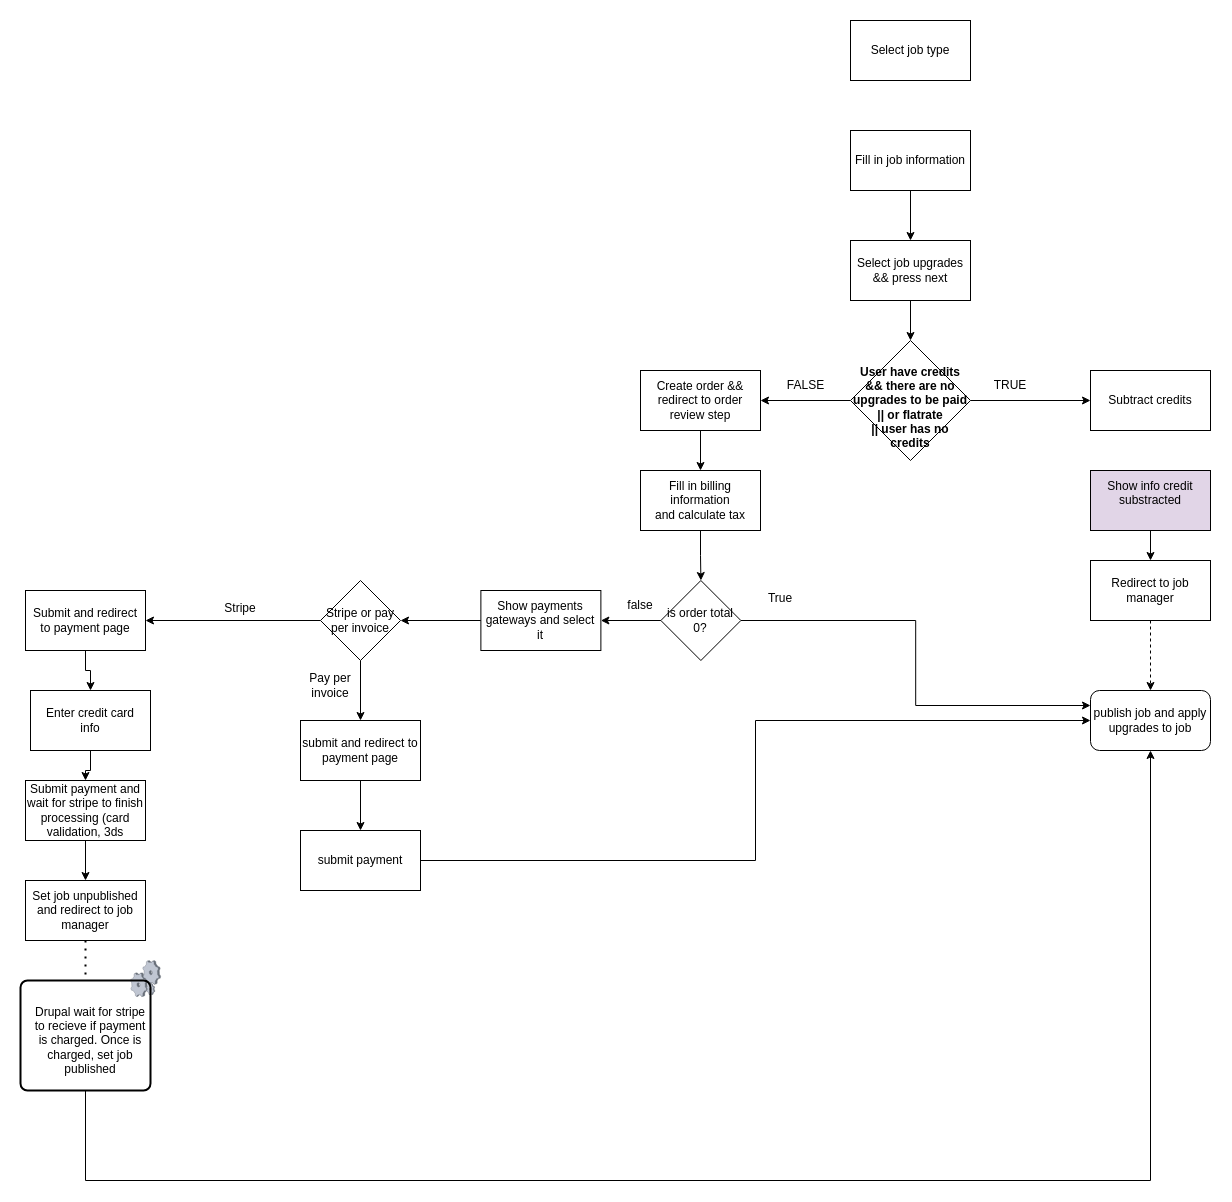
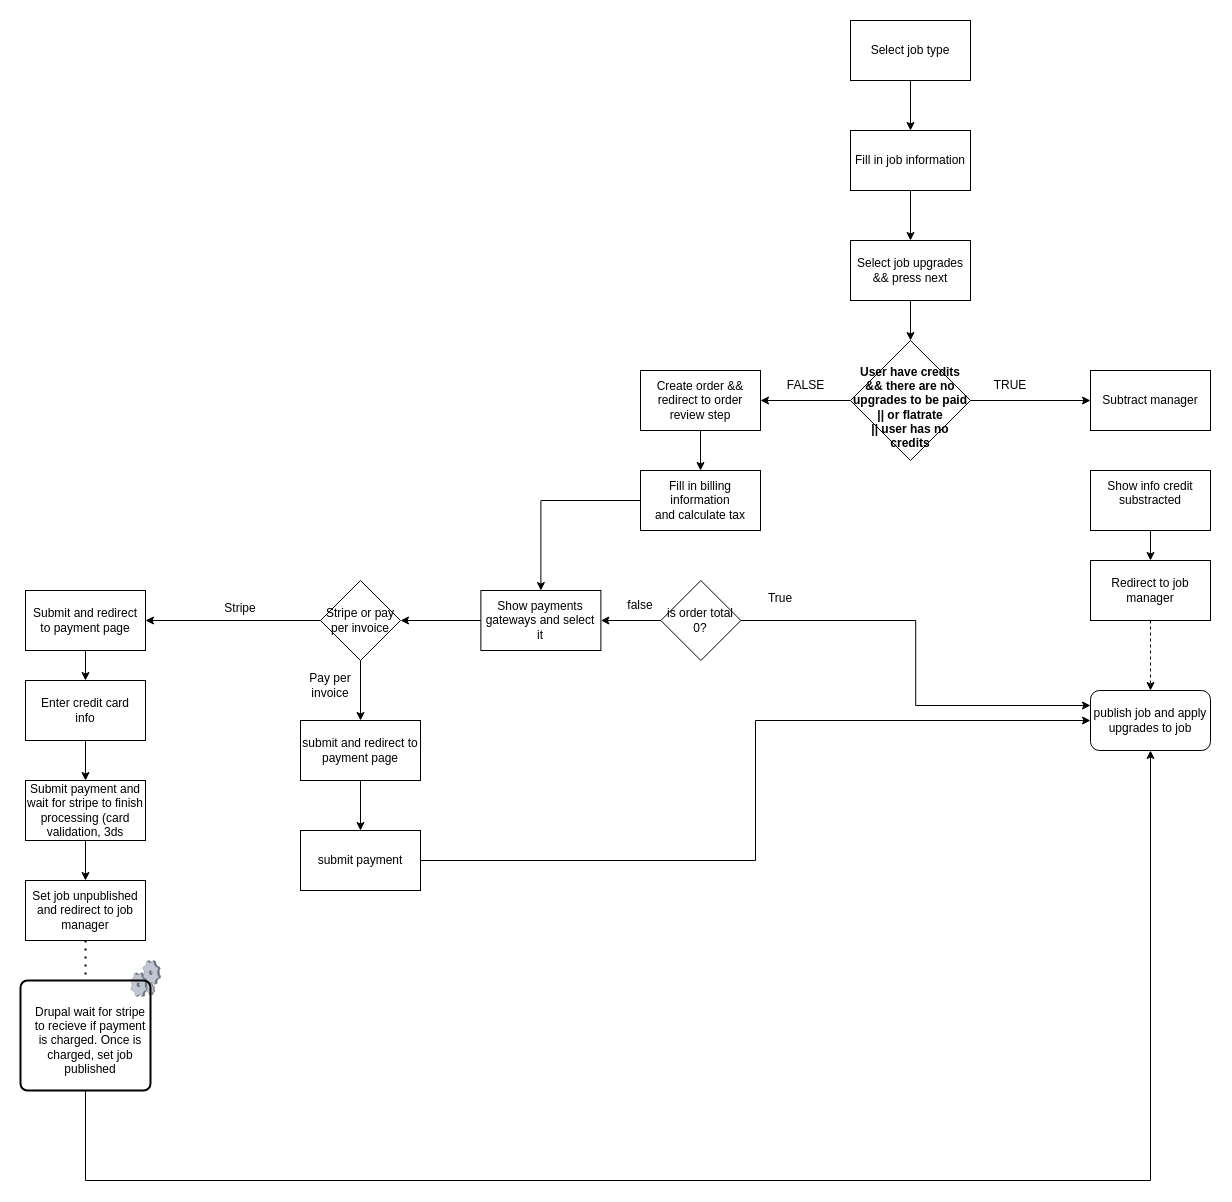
  <mxCell id="0" />
  <mxCell id="1" parent="0" />
+ <mxCell id="2" value="" style="edgeStyle=orthogonalEdgeStyle;rounded=0;orthogonalLoop=1;jettySize=auto;html=1;" edge="1" parent="1" source="3" target="5"><mxGeometry relative="1" as="geometry" /></mxCell>
  <mxCell id="3" value="Select job type" style="rounded=0;whiteSpace=wrap;html=1;" vertex="1" parent="1"><mxGeometry x="850" y="20" width="120" height="60" as="geometry" /></mxCell>
  <mxCell id="4" value="" style="edgeStyle=orthogonalEdgeStyle;rounded=0;orthogonalLoop=1;jettySize=auto;html=1;" edge="1" parent="1" source="5" target="7"><mxGeometry relative="1" as="geometry" /></mxCell>
  <mxCell id="5" value="Fill in job information" style="whiteSpace=wrap;html=1;rounded=0;" vertex="1" parent="1"><mxGeometry x="850" y="130" width="120" height="60" as="geometry" /></mxCell>
  <mxCell id="6" value="" style="edgeStyle=orthogonalEdgeStyle;rounded=0;orthogonalLoop=1;jettySize=auto;html=1;" edge="1" parent="1" source="7" target="10"><mxGeometry relative="1" as="geometry" /></mxCell>
  <mxCell id="7" value="Select job upgrades &amp;amp;&amp;amp; press next" style="whiteSpace=wrap;html=1;rounded=0;" vertex="1" parent="1"><mxGeometry x="850" y="240" width="120" height="60" as="geometry" /></mxCell>
  <mxCell id="8" value="" style="edgeStyle=orthogonalEdgeStyle;rounded=0;orthogonalLoop=1;jettySize=auto;html=1;" edge="1" parent="1" source="10" target="11"><mxGeometry relative="1" as="geometry" /></mxCell>
  <mxCell id="9" value="" style="edgeStyle=orthogonalEdgeStyle;rounded=0;orthogonalLoop=1;jettySize=auto;html=1;" edge="1" parent="1" source="10" target="13"><mxGeometry relative="1" as="geometry" /></mxCell>
  <mxCell id="10" value="&lt;b&gt;&lt;br&gt;User have credits &amp;amp;&amp;amp; there are no upgrades to be paid || or flatrate&lt;br&gt;|| user has no credits&lt;br&gt;&lt;/b&gt;" style="rhombus;whiteSpace=wrap;html=1;rounded=0;" vertex="1" parent="1"><mxGeometry x="850" y="340" width="120" height="120" as="geometry" /></mxCell>
- <mxCell id="11" value="Subtract credits" style="whiteSpace=wrap;html=1;rounded=0;" vertex="1" parent="1"><mxGeometry x="1090" y="370" width="120" height="60" as="geometry" /></mxCell>
+ <mxCell id="11" value="Subtract manager" style="whiteSpace=wrap;html=1;rounded=0;" vertex="1" parent="1"><mxGeometry x="1090" y="370" width="120" height="60" as="geometry" /></mxCell>
  <mxCell id="12" value="" style="edgeStyle=orthogonalEdgeStyle;rounded=0;orthogonalLoop=1;jettySize=auto;html=1;" edge="1" parent="1" source="13" target="15"><mxGeometry relative="1" as="geometry" /></mxCell>
  <mxCell id="13" value="Create order &amp;amp;&amp;amp; redirect to order review step" style="whiteSpace=wrap;html=1;rounded=0;" vertex="1" parent="1"><mxGeometry x="640" y="370" width="120" height="60" as="geometry" /></mxCell>
- <mxCell id="14" value="" style="edgeStyle=orthogonalEdgeStyle;rounded=0;orthogonalLoop=1;jettySize=auto;html=1;" edge="1" parent="1" source="15" target="36"><mxGeometry relative="1" as="geometry" /></mxCell>
+ <mxCell id="14" value="" style="edgeStyle=orthogonalEdgeStyle;rounded=0;orthogonalLoop=1;jettySize=auto;html=1;" edge="1" parent="1" source="15" target="38"><mxGeometry relative="1" as="geometry" /></mxCell>
  <mxCell id="15" value="Fill in billing information&lt;br&gt;and calculate tax" style="whiteSpace=wrap;html=1;rounded=0;" vertex="1" parent="1"><mxGeometry x="640" y="470" width="120" height="60" as="geometry" /></mxCell>
  <mxCell id="16" style="edgeStyle=orthogonalEdgeStyle;rounded=0;orthogonalLoop=1;jettySize=auto;html=1;" edge="1" parent="1" source="17" target="19"><mxGeometry relative="1" as="geometry" /></mxCell>
  <mxCell id="17" value="Submit and redirect&lt;br&gt;to payment page" style="whiteSpace=wrap;html=1;rounded=0;" vertex="1" parent="1"><mxGeometry x="25" y="590" width="120" height="60" as="geometry" /></mxCell>
  <mxCell id="18" value="" style="edgeStyle=orthogonalEdgeStyle;rounded=0;orthogonalLoop=1;jettySize=auto;html=1;" edge="1" parent="1" source="19" target="21"><mxGeometry relative="1" as="geometry" /></mxCell>
- <mxCell id="19" value="Enter credit card &lt;br&gt;info" style="whiteSpace=wrap;html=1;rounded=0;" vertex="1" parent="1"><mxGeometry x="30" y="690" width="120" height="60" as="geometry" /></mxCell>
+ <mxCell id="19" value="Enter credit card &lt;br&gt;info" style="whiteSpace=wrap;html=1;rounded=0;" vertex="1" parent="1"><mxGeometry x="25" y="680" width="120" height="60" as="geometry" /></mxCell>
  <mxCell id="20" value="" style="edgeStyle=orthogonalEdgeStyle;rounded=0;orthogonalLoop=1;jettySize=auto;html=1;startArrow=none;exitX=0.5;exitY=1;exitDx=0;exitDy=0;" edge="1" parent="1" source="21" target="22"><mxGeometry relative="1" as="geometry"><mxPoint x="760.19" y="1310" as="sourcePoint" /><Array as="points"><mxPoint x="85" y="890" /><mxPoint x="80" y="890" /></Array></mxGeometry></mxCell>
  <mxCell id="21" value="Submit payment and&lt;br&gt;wait for stripe to finish&lt;br&gt;processing (card validation, 3ds" style="whiteSpace=wrap;html=1;rounded=0;" vertex="1" parent="1"><mxGeometry x="25" y="780" width="120" height="60" as="geometry" /></mxCell>
  <mxCell id="22" value="Set job unpublished and redirect to job manager" style="whiteSpace=wrap;html=1;rounded=0;" vertex="1" parent="1"><mxGeometry x="25" y="880" width="120" height="60" as="geometry" /></mxCell>
  <mxCell id="23" value="" style="edgeStyle=orthogonalEdgeStyle;rounded=0;orthogonalLoop=1;jettySize=auto;html=1;" edge="1" parent="1" source="24" target="33"><mxGeometry relative="1" as="geometry" /></mxCell>
- <mxCell id="24" value="&lt;div&gt;Show info credit substracted&lt;/div&gt;&lt;div&gt;&lt;br&gt;&lt;/div&gt;" style="whiteSpace=wrap;html=1;rounded=0;fillColor=#e1d5e7;" vertex="1" parent="1"><mxGeometry x="1090" y="470" width="120" height="60" as="geometry" /></mxCell>
+ <mxCell id="24" value="&lt;div&gt;Show info credit substracted&lt;/div&gt;&lt;div&gt;&lt;br&gt;&lt;/div&gt;" style="whiteSpace=wrap;html=1;rounded=0;" vertex="1" parent="1"><mxGeometry x="1090" y="470" width="120" height="60" as="geometry" /></mxCell>
  <mxCell id="25" value="publish job and apply upgrades to job" style="whiteSpace=wrap;html=1;rounded=1;" vertex="1" parent="1"><mxGeometry x="1090" y="690" width="120" height="60" as="geometry" /></mxCell>
  <mxCell id="26" value="" style="verticalLabelPosition=bottom;sketch=0;aspect=fixed;html=1;verticalAlign=top;strokeColor=none;align=center;outlineConnect=0;shape=mxgraph.citrix.process;" vertex="1" parent="1"><mxGeometry x="130" y="960" width="30.19" height="36" as="geometry" /></mxCell>
  <mxCell id="27" value="Drupal wait for stripe to recieve if payment is charged. Once is charged, set job published" style="text;html=1;strokeColor=none;fillColor=none;align=center;verticalAlign=middle;whiteSpace=wrap;rounded=0;" vertex="1" parent="1"><mxGeometry x="30" y="960" width="120" height="160" as="geometry" /></mxCell>
  <mxCell id="28" value="TRUE" style="text;html=1;strokeColor=none;fillColor=none;align=center;verticalAlign=middle;whiteSpace=wrap;rounded=0;" vertex="1" parent="1"><mxGeometry x="980" y="370" width="60" height="30" as="geometry" /></mxCell>
  <mxCell id="29" value="FALSE" style="text;html=1;align=center;verticalAlign=middle;resizable=0;points=[];autosize=1;strokeColor=none;fillColor=none;" vertex="1" parent="1"><mxGeometry x="780.19" y="375" width="50" height="20" as="geometry" /></mxCell>
  <mxCell id="30" style="edgeStyle=orthogonalEdgeStyle;rounded=0;orthogonalLoop=1;jettySize=auto;html=1;entryX=0.5;entryY=1;entryDx=0;entryDy=0;" edge="1" parent="1" source="31" target="25"><mxGeometry relative="1" as="geometry"><Array as="points"><mxPoint x="1150" y="1180" /></Array></mxGeometry></mxCell>
  <mxCell id="31" value="" style="rounded=1;whiteSpace=wrap;html=1;absoluteArcSize=1;arcSize=14;strokeWidth=2;fillColor=none;" vertex="1" parent="1"><mxGeometry x="20" y="980" width="130" height="110" as="geometry" /></mxCell>
  <mxCell id="32" style="edgeStyle=orthogonalEdgeStyle;rounded=0;orthogonalLoop=1;jettySize=auto;html=1;dashed=1;" edge="1" parent="1" source="33" target="25"><mxGeometry relative="1" as="geometry" /></mxCell>
  <mxCell id="33" value="Redirect to job manager" style="whiteSpace=wrap;html=1;rounded=0;" vertex="1" parent="1"><mxGeometry x="1090" y="560" width="120" height="60" as="geometry" /></mxCell>
  <mxCell id="34" value="" style="edgeStyle=orthogonalEdgeStyle;rounded=0;orthogonalLoop=1;jettySize=auto;html=1;" edge="1" parent="1" source="36" target="38"><mxGeometry relative="1" as="geometry" /></mxCell>
  <mxCell id="35" style="edgeStyle=orthogonalEdgeStyle;rounded=0;orthogonalLoop=1;jettySize=auto;html=1;entryX=0;entryY=0.25;entryDx=0;entryDy=0;" edge="1" parent="1" source="36" target="25"><mxGeometry relative="1" as="geometry" /></mxCell>
  <mxCell id="36" value="is order total 0?" style="rhombus;whiteSpace=wrap;html=1;rounded=0;" vertex="1" parent="1"><mxGeometry x="660.38" y="580" width="80" height="80" as="geometry" /></mxCell>
  <mxCell id="37" value="" style="edgeStyle=orthogonalEdgeStyle;rounded=0;orthogonalLoop=1;jettySize=auto;html=1;" edge="1" parent="1" source="38" target="41"><mxGeometry relative="1" as="geometry" /></mxCell>
  <mxCell id="38" value="Show payments gateways and select it" style="whiteSpace=wrap;html=1;rounded=0;" vertex="1" parent="1"><mxGeometry x="480.38" y="590" width="120" height="60" as="geometry" /></mxCell>
  <mxCell id="39" style="edgeStyle=orthogonalEdgeStyle;rounded=0;orthogonalLoop=1;jettySize=auto;html=1;" edge="1" parent="1" source="41" target="17"><mxGeometry relative="1" as="geometry" /></mxCell>
  <mxCell id="40" value="" style="edgeStyle=orthogonalEdgeStyle;rounded=0;orthogonalLoop=1;jettySize=auto;html=1;" edge="1" parent="1" source="41" target="44"><mxGeometry relative="1" as="geometry" /></mxCell>
  <mxCell id="41" value="Stripe or pay per invoice" style="rhombus;whiteSpace=wrap;html=1;rounded=0;" vertex="1" parent="1"><mxGeometry x="320" y="580" width="80" height="80" as="geometry" /></mxCell>
  <mxCell id="42" value="&lt;div&gt;Stripe&lt;/div&gt;&lt;div&gt;&lt;br&gt;&lt;/div&gt;" style="text;html=1;strokeColor=none;fillColor=none;align=center;verticalAlign=middle;whiteSpace=wrap;rounded=0;" vertex="1" parent="1"><mxGeometry x="210" y="600" width="60" height="30" as="geometry" /></mxCell>
  <mxCell id="43" value="" style="edgeStyle=orthogonalEdgeStyle;rounded=0;orthogonalLoop=1;jettySize=auto;html=1;" edge="1" parent="1" source="44" target="46"><mxGeometry relative="1" as="geometry" /></mxCell>
  <mxCell id="44" value="submit and redirect to payment page" style="whiteSpace=wrap;html=1;rounded=0;" vertex="1" parent="1"><mxGeometry x="300" y="720" width="120" height="60" as="geometry" /></mxCell>
  <mxCell id="45" style="edgeStyle=orthogonalEdgeStyle;rounded=0;orthogonalLoop=1;jettySize=auto;html=1;exitX=1;exitY=0.5;exitDx=0;exitDy=0;entryX=0;entryY=0.5;entryDx=0;entryDy=0;" edge="1" parent="1" source="46" target="25"><mxGeometry relative="1" as="geometry" /></mxCell>
  <mxCell id="46" value="submit payment" style="whiteSpace=wrap;html=1;rounded=0;" vertex="1" parent="1"><mxGeometry x="300" y="830" width="120" height="60" as="geometry" /></mxCell>
  <mxCell id="47" value="" style="endArrow=none;dashed=1;html=1;dashPattern=1 3;strokeWidth=2;rounded=0;" edge="1" parent="1" source="22"><mxGeometry width="50" height="50" relative="1" as="geometry"><mxPoint x="970" y="760" as="sourcePoint" /><mxPoint x="85" y="980" as="targetPoint" /></mxGeometry></mxCell>
  <mxCell id="48" value="&lt;div&gt;True&lt;/div&gt;&lt;div&gt;&lt;br&gt;&lt;/div&gt;" style="text;html=1;strokeColor=none;fillColor=none;align=center;verticalAlign=middle;whiteSpace=wrap;rounded=0;" vertex="1" parent="1"><mxGeometry x="750" y="590" width="60" height="30" as="geometry" /></mxCell>
  <mxCell id="49" value="false" style="text;html=1;strokeColor=none;fillColor=none;align=center;verticalAlign=middle;whiteSpace=wrap;rounded=0;" vertex="1" parent="1"><mxGeometry x="610" y="590" width="60" height="30" as="geometry" /></mxCell>
  <mxCell id="50" value="Pay per invoice" style="text;html=1;strokeColor=none;fillColor=none;align=center;verticalAlign=middle;whiteSpace=wrap;rounded=0;" vertex="1" parent="1"><mxGeometry x="300" y="670" width="60" height="30" as="geometry" /></mxCell>
